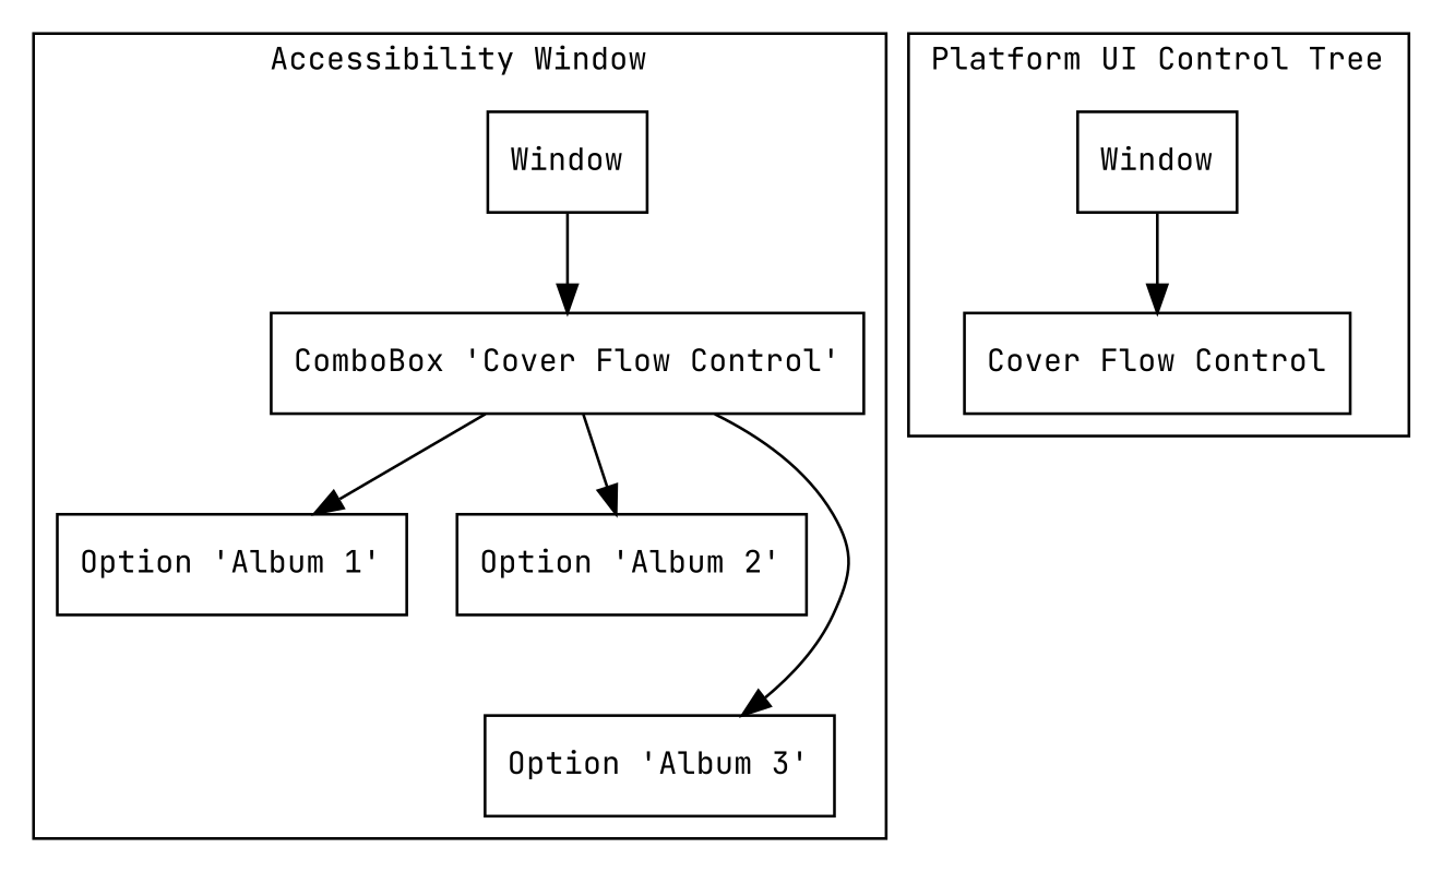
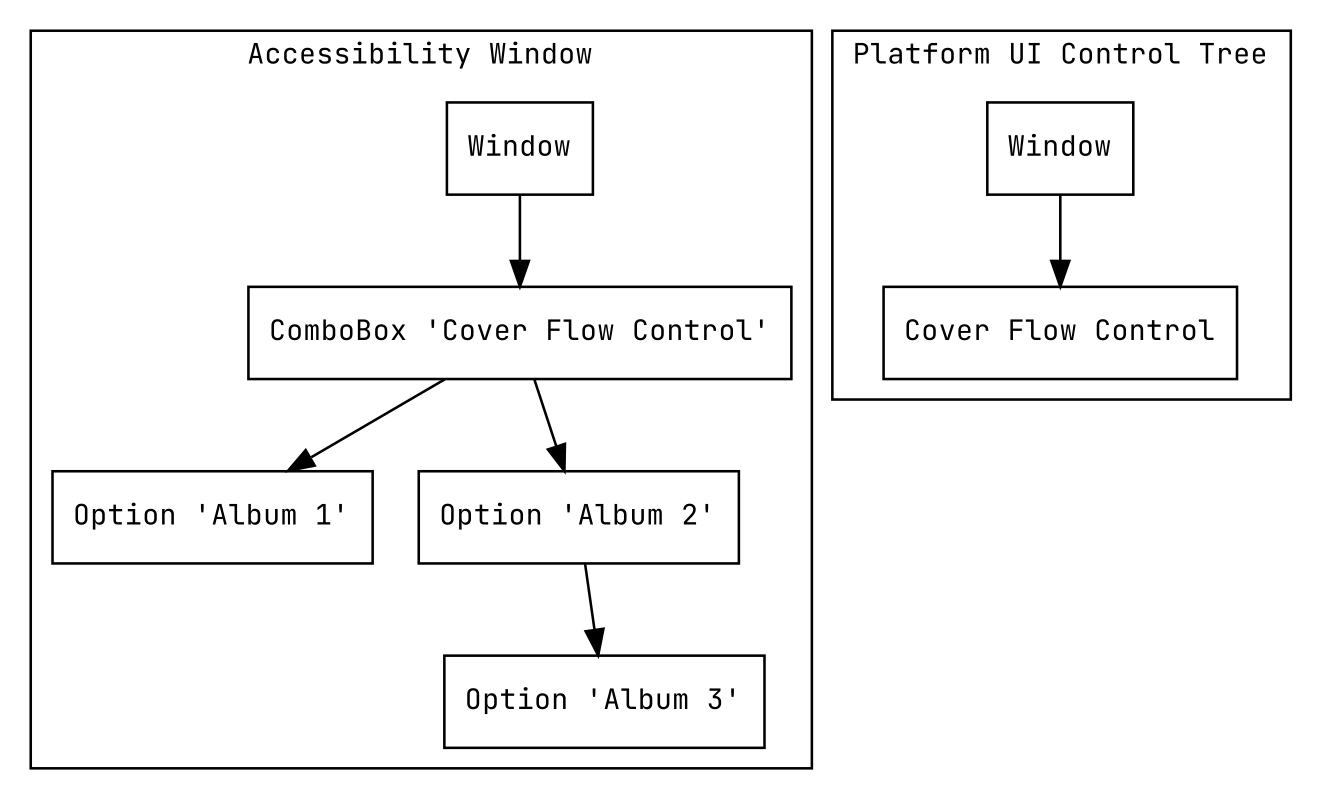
  digraph {
    fontname="JetBrains Mono"
    fontsize=11
    node [fontname="JetBrains Mono" fontsize=11 shape=box]
    edge [fontname="JetBrains Mono"]
    n1 [label=Window]
    n2 [label="ComboBox 'Cover Flow Control'"]
    n3 [label="Option 'Album 1'"]
    n4 [label="Option 'Album 2'"]
    n5 [label="Option 'Album 3'"]
    n6 [label=Window]
    n7 [label="Cover Flow Control"]
    subgraph cluster_1 {
      label="Accessibility Window"
      n1
      n2
      n3
      n4
      n5
    }
    subgraph cluster_2 {
      label="Platform UI Control Tree"
      n6
      n7
    }
    n1 -> n2
    n2 -> n3
    n2 -> n4
-   n2 -> n5
+   n4 -> n5
    n6 -> n7
  }
